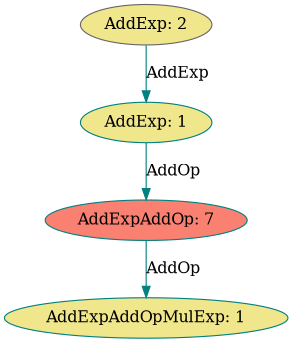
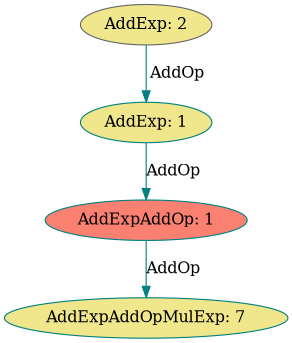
  digraph {
    node [color=teal fillcolor=khaki style=filled]
    edge [color=teal]
    n1 [color=gray40 label="AddExp: 2"]
    n2 [label="AddExp: 1"]
-   n3 [fillcolor=salmon label="AddExpAddOp: 7"]
-   n4 [label="AddExpAddOpMulExp: 1"]
-   n1 -> n2 [label=AddExp]
+   n3 [fillcolor=salmon label="AddExpAddOp: 1"]
+   n4 [label="AddExpAddOpMulExp: 7"]
+   n1 -> n2 [label=AddOp]
    n2 -> n3 [label=AddOp]
    n3 -> n4 [label=AddOp]
  }
